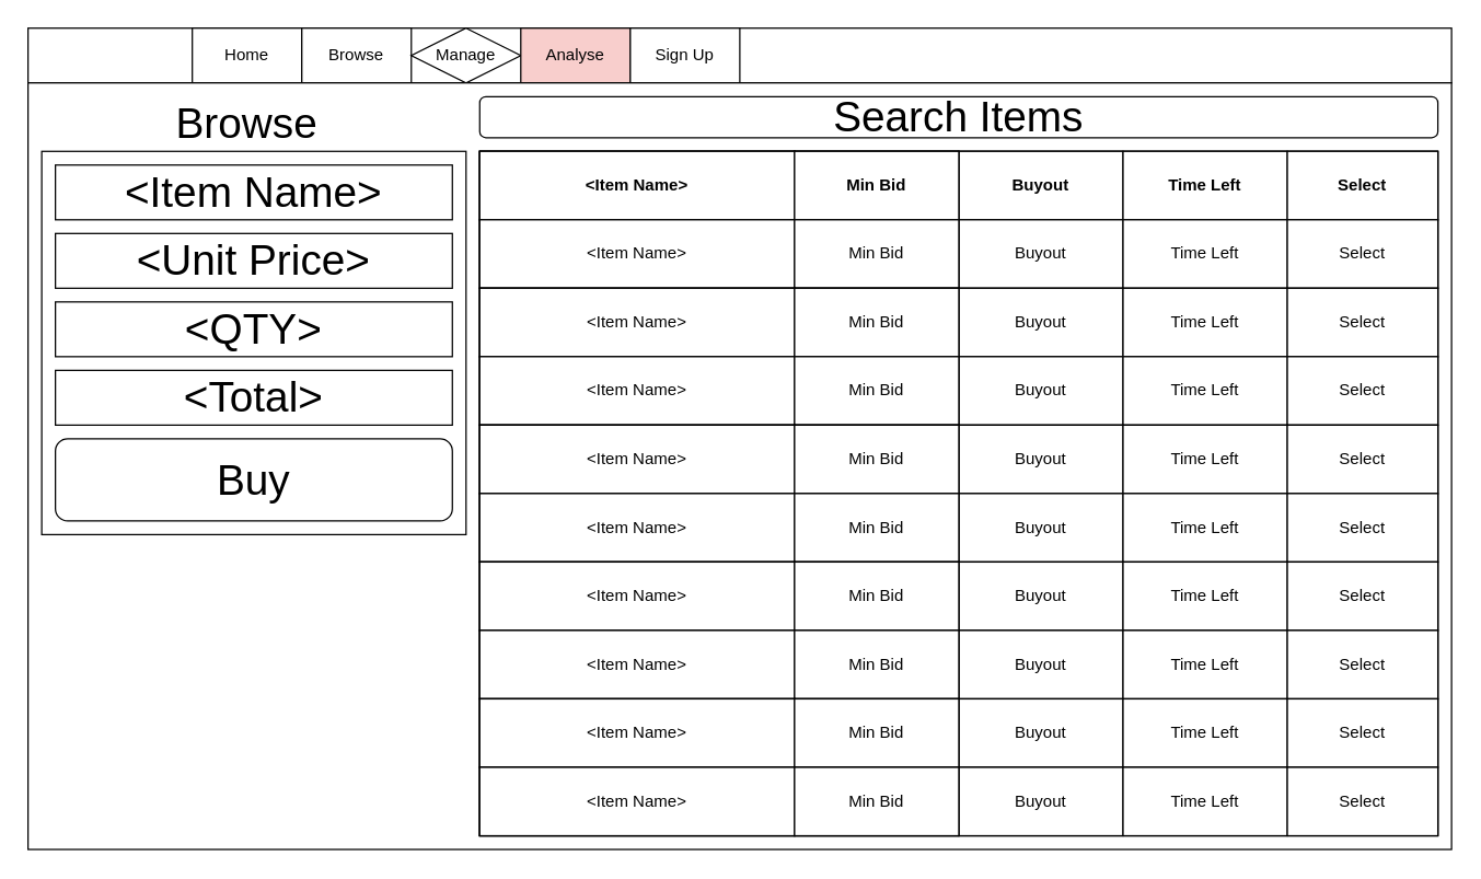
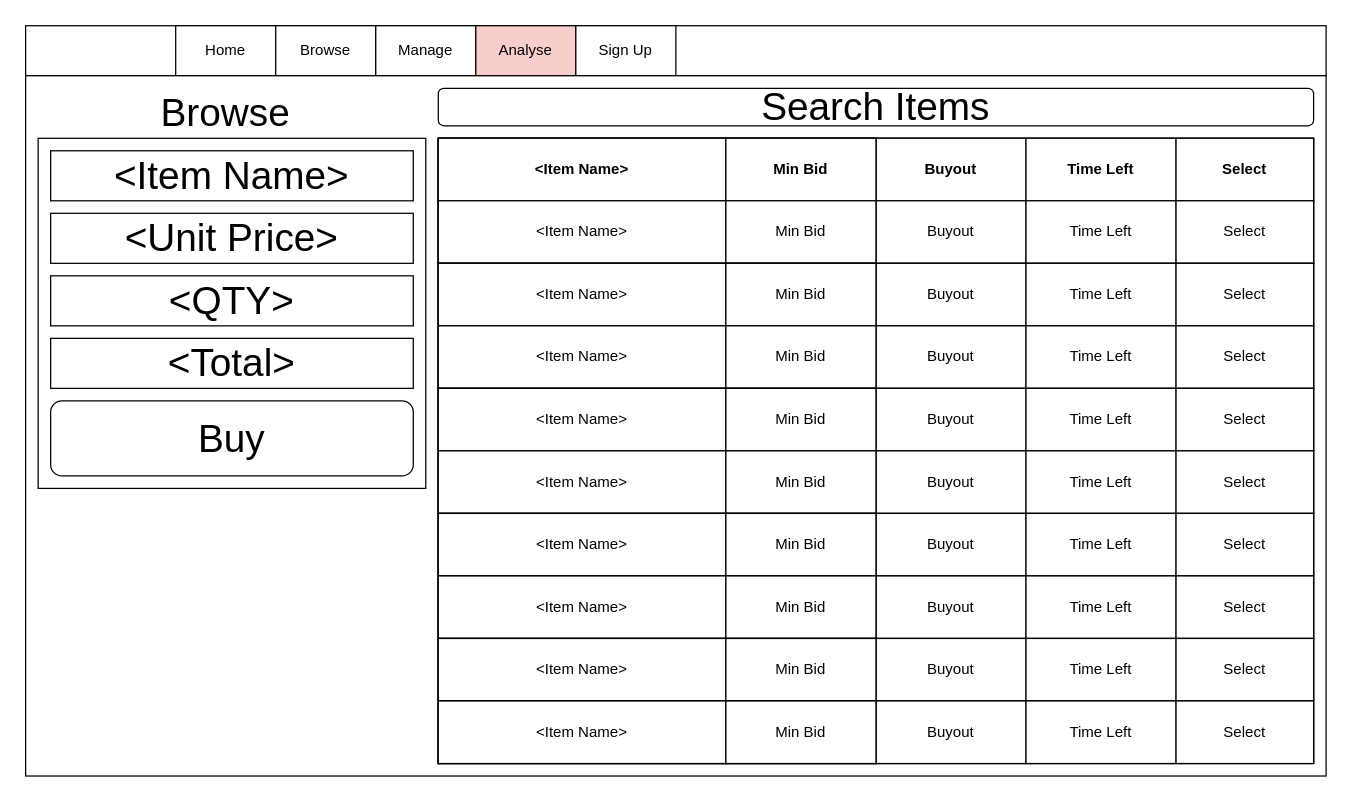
  <mxCell id="0" />
  <mxCell id="1" parent="0" />
  <mxCell id="2" value="" style="rounded=0;whiteSpace=wrap;html=1;" vertex="1" parent="1"><mxGeometry x="20" y="20" width="1040" height="40" as="geometry" /></mxCell>
  <mxCell id="3" value="Home" style="rounded=0;whiteSpace=wrap;html=1;" vertex="1" parent="1"><mxGeometry x="140" y="20" width="80" height="40" as="geometry" /></mxCell>
  <mxCell id="4" value="Browse" style="rounded=0;whiteSpace=wrap;html=1;" vertex="1" parent="1"><mxGeometry x="220" y="20" width="80" height="40" as="geometry" /></mxCell>
- <mxCell id="5" value="Manage" style="rhombus;whiteSpace=wrap;html=1;" vertex="1" parent="1"><mxGeometry x="300" y="20" width="80" height="40" as="geometry" /></mxCell>
+ <mxCell id="5" value="Manage" style="rounded=0;whiteSpace=wrap;html=1;" vertex="1" parent="1"><mxGeometry x="300" y="20" width="80" height="40" as="geometry" /></mxCell>
  <mxCell id="6" value="Analyse" style="rounded=0;whiteSpace=wrap;html=1;fillColor=#f8cecc;" vertex="1" parent="1"><mxGeometry x="380" y="20" width="80" height="40" as="geometry" /></mxCell>
  <mxCell id="7" value="Sign Up" style="rounded=0;whiteSpace=wrap;html=1;" vertex="1" parent="1"><mxGeometry x="460" y="20" width="80" height="40" as="geometry" /></mxCell>
  <mxCell id="8" value="" style="rounded=0;whiteSpace=wrap;html=1;" vertex="1" parent="1"><mxGeometry x="20" y="60" width="1040" height="560" as="geometry" /></mxCell>
  <mxCell id="9" value="" style="group" vertex="1" connectable="0" parent="1"><mxGeometry x="350" y="110" width="710" height="500" as="geometry" /></mxCell>
  <mxCell id="10" value="" style="rounded=0;whiteSpace=wrap;html=1;" vertex="1" parent="9"><mxGeometry width="700" height="500" as="geometry" /></mxCell>
  <mxCell id="11" value="" style="group" vertex="1" connectable="0" parent="9"><mxGeometry width="710" height="50" as="geometry" /></mxCell>
  <mxCell id="12" value="" style="rounded=0;whiteSpace=wrap;html=1;" vertex="1" parent="11"><mxGeometry width="700" height="50" as="geometry" /></mxCell>
  <mxCell id="13" value="&amp;lt;Item Name&amp;gt;" style="rounded=0;whiteSpace=wrap;html=1;" vertex="1" parent="11"><mxGeometry width="230" height="50" as="geometry" /></mxCell>
  <mxCell id="14" value="Min Bid" style="rounded=0;whiteSpace=wrap;html=1;" vertex="1" parent="11"><mxGeometry x="230" width="120" height="50" as="geometry" /></mxCell>
  <mxCell id="15" value="Buyout" style="rounded=0;whiteSpace=wrap;html=1;fontStyle=1" vertex="1" parent="11"><mxGeometry x="350" width="120" height="50" as="geometry" /></mxCell>
  <mxCell id="16" value="Time Left" style="rounded=0;whiteSpace=wrap;html=1;fontStyle=1" vertex="1" parent="11"><mxGeometry x="470" width="120" height="50" as="geometry" /></mxCell>
  <mxCell id="17" value="Select" style="rounded=0;whiteSpace=wrap;html=1;fontStyle=1" vertex="1" parent="11"><mxGeometry x="590" width="110" height="50" as="geometry" /></mxCell>
  <mxCell id="18" value="&amp;lt;Item Name&amp;gt;" style="rounded=0;whiteSpace=wrap;html=1;" vertex="1" parent="11"><mxGeometry width="230" height="50" as="geometry" /></mxCell>
  <mxCell id="19" value="Min Bid" style="rounded=0;whiteSpace=wrap;html=1;" vertex="1" parent="11"><mxGeometry x="230" width="120" height="50" as="geometry" /></mxCell>
  <mxCell id="20" value="&amp;lt;Item Name&amp;gt;" style="rounded=0;whiteSpace=wrap;html=1;fontStyle=1" vertex="1" parent="11"><mxGeometry width="230" height="50" as="geometry" /></mxCell>
  <mxCell id="21" value="Min Bid" style="rounded=0;whiteSpace=wrap;html=1;fontStyle=1" vertex="1" parent="11"><mxGeometry x="230" width="120" height="50" as="geometry" /></mxCell>
  <mxCell id="22" value="" style="group" vertex="1" connectable="0" parent="9"><mxGeometry y="50" width="710" height="50" as="geometry" /></mxCell>
  <mxCell id="23" value="" style="rounded=0;whiteSpace=wrap;html=1;" vertex="1" parent="22"><mxGeometry width="700" height="50" as="geometry" /></mxCell>
  <mxCell id="24" value="&amp;lt;Item Name&amp;gt;" style="rounded=0;whiteSpace=wrap;html=1;" vertex="1" parent="22"><mxGeometry width="230" height="50" as="geometry" /></mxCell>
  <mxCell id="25" value="Min Bid" style="rounded=0;whiteSpace=wrap;html=1;" vertex="1" parent="22"><mxGeometry x="230" width="120" height="50" as="geometry" /></mxCell>
  <mxCell id="26" value="Buyout" style="rounded=0;whiteSpace=wrap;html=1;" vertex="1" parent="22"><mxGeometry x="350" width="120" height="50" as="geometry" /></mxCell>
  <mxCell id="27" value="Time Left" style="rounded=0;whiteSpace=wrap;html=1;" vertex="1" parent="22"><mxGeometry x="470" width="120" height="50" as="geometry" /></mxCell>
  <mxCell id="28" value="Select" style="rounded=0;whiteSpace=wrap;html=1;" vertex="1" parent="22"><mxGeometry x="590" width="110" height="50" as="geometry" /></mxCell>
  <mxCell id="29" value="&amp;lt;Item Name&amp;gt;" style="rounded=0;whiteSpace=wrap;html=1;" vertex="1" parent="22"><mxGeometry width="230" height="50" as="geometry" /></mxCell>
  <mxCell id="30" value="Min Bid" style="rounded=0;whiteSpace=wrap;html=1;" vertex="1" parent="22"><mxGeometry x="230" width="120" height="50" as="geometry" /></mxCell>
  <mxCell id="31" value="&amp;lt;Item Name&amp;gt;" style="rounded=0;whiteSpace=wrap;html=1;" vertex="1" parent="22"><mxGeometry width="230" height="50" as="geometry" /></mxCell>
  <mxCell id="32" value="Min Bid" style="rounded=0;whiteSpace=wrap;html=1;" vertex="1" parent="22"><mxGeometry x="230" width="120" height="50" as="geometry" /></mxCell>
  <mxCell id="33" value="" style="group" vertex="1" connectable="0" parent="9"><mxGeometry y="100" width="710" height="50" as="geometry" /></mxCell>
  <mxCell id="34" value="" style="rounded=0;whiteSpace=wrap;html=1;" vertex="1" parent="33"><mxGeometry width="700" height="50" as="geometry" /></mxCell>
  <mxCell id="35" value="&amp;lt;Item Name&amp;gt;" style="rounded=0;whiteSpace=wrap;html=1;" vertex="1" parent="33"><mxGeometry width="230" height="50" as="geometry" /></mxCell>
  <mxCell id="36" value="Min Bid" style="rounded=0;whiteSpace=wrap;html=1;" vertex="1" parent="33"><mxGeometry x="230" width="120" height="50" as="geometry" /></mxCell>
  <mxCell id="37" value="Buyout" style="rounded=0;whiteSpace=wrap;html=1;" vertex="1" parent="33"><mxGeometry x="350" width="120" height="50" as="geometry" /></mxCell>
  <mxCell id="38" value="Time Left" style="rounded=0;whiteSpace=wrap;html=1;" vertex="1" parent="33"><mxGeometry x="470" width="120" height="50" as="geometry" /></mxCell>
  <mxCell id="39" value="Select" style="rounded=0;whiteSpace=wrap;html=1;" vertex="1" parent="33"><mxGeometry x="590" width="110" height="50" as="geometry" /></mxCell>
  <mxCell id="40" value="&amp;lt;Item Name&amp;gt;" style="rounded=0;whiteSpace=wrap;html=1;" vertex="1" parent="33"><mxGeometry width="230" height="50" as="geometry" /></mxCell>
  <mxCell id="41" value="Min Bid" style="rounded=0;whiteSpace=wrap;html=1;" vertex="1" parent="33"><mxGeometry x="230" width="120" height="50" as="geometry" /></mxCell>
  <mxCell id="42" value="&amp;lt;Item Name&amp;gt;" style="rounded=0;whiteSpace=wrap;html=1;" vertex="1" parent="33"><mxGeometry width="230" height="50" as="geometry" /></mxCell>
  <mxCell id="43" value="Min Bid" style="rounded=0;whiteSpace=wrap;html=1;" vertex="1" parent="33"><mxGeometry x="230" width="120" height="50" as="geometry" /></mxCell>
  <mxCell id="44" value="" style="group" vertex="1" connectable="0" parent="9"><mxGeometry y="150" width="710" height="50" as="geometry" /></mxCell>
  <mxCell id="45" value="" style="rounded=0;whiteSpace=wrap;html=1;" vertex="1" parent="44"><mxGeometry width="700" height="50" as="geometry" /></mxCell>
  <mxCell id="46" value="&amp;lt;Item Name&amp;gt;" style="rounded=0;whiteSpace=wrap;html=1;" vertex="1" parent="44"><mxGeometry width="230" height="50" as="geometry" /></mxCell>
  <mxCell id="47" value="Min Bid" style="rounded=0;whiteSpace=wrap;html=1;" vertex="1" parent="44"><mxGeometry x="230" width="120" height="50" as="geometry" /></mxCell>
  <mxCell id="48" value="Buyout" style="rounded=0;whiteSpace=wrap;html=1;" vertex="1" parent="44"><mxGeometry x="350" width="120" height="50" as="geometry" /></mxCell>
  <mxCell id="49" value="Time Left" style="rounded=0;whiteSpace=wrap;html=1;" vertex="1" parent="44"><mxGeometry x="470" width="120" height="50" as="geometry" /></mxCell>
  <mxCell id="50" value="Select" style="rounded=0;whiteSpace=wrap;html=1;" vertex="1" parent="44"><mxGeometry x="590" width="110" height="50" as="geometry" /></mxCell>
  <mxCell id="51" value="&amp;lt;Item Name&amp;gt;" style="rounded=0;whiteSpace=wrap;html=1;" vertex="1" parent="44"><mxGeometry width="230" height="50" as="geometry" /></mxCell>
  <mxCell id="52" value="Min Bid" style="rounded=0;whiteSpace=wrap;html=1;" vertex="1" parent="44"><mxGeometry x="230" width="120" height="50" as="geometry" /></mxCell>
  <mxCell id="53" value="&amp;lt;Item Name&amp;gt;" style="rounded=0;whiteSpace=wrap;html=1;" vertex="1" parent="44"><mxGeometry width="230" height="50" as="geometry" /></mxCell>
  <mxCell id="54" value="Min Bid" style="rounded=0;whiteSpace=wrap;html=1;" vertex="1" parent="44"><mxGeometry x="230" width="120" height="50" as="geometry" /></mxCell>
  <mxCell id="55" value="" style="group" vertex="1" connectable="0" parent="9"><mxGeometry y="200" width="710" height="50" as="geometry" /></mxCell>
  <mxCell id="56" value="" style="rounded=0;whiteSpace=wrap;html=1;" vertex="1" parent="55"><mxGeometry width="700" height="50" as="geometry" /></mxCell>
  <mxCell id="57" value="&amp;lt;Item Name&amp;gt;" style="rounded=0;whiteSpace=wrap;html=1;" vertex="1" parent="55"><mxGeometry width="230" height="50" as="geometry" /></mxCell>
  <mxCell id="58" value="Min Bid" style="rounded=0;whiteSpace=wrap;html=1;" vertex="1" parent="55"><mxGeometry x="230" width="120" height="50" as="geometry" /></mxCell>
  <mxCell id="59" value="Buyout" style="rounded=0;whiteSpace=wrap;html=1;" vertex="1" parent="55"><mxGeometry x="350" width="120" height="50" as="geometry" /></mxCell>
  <mxCell id="60" value="Time Left" style="rounded=0;whiteSpace=wrap;html=1;" vertex="1" parent="55"><mxGeometry x="470" width="120" height="50" as="geometry" /></mxCell>
  <mxCell id="61" value="Select" style="rounded=0;whiteSpace=wrap;html=1;" vertex="1" parent="55"><mxGeometry x="590" width="110" height="50" as="geometry" /></mxCell>
  <mxCell id="62" value="&amp;lt;Item Name&amp;gt;" style="rounded=0;whiteSpace=wrap;html=1;" vertex="1" parent="55"><mxGeometry width="230" height="50" as="geometry" /></mxCell>
  <mxCell id="63" value="Min Bid" style="rounded=0;whiteSpace=wrap;html=1;" vertex="1" parent="55"><mxGeometry x="230" width="120" height="50" as="geometry" /></mxCell>
  <mxCell id="64" value="&amp;lt;Item Name&amp;gt;" style="rounded=0;whiteSpace=wrap;html=1;" vertex="1" parent="55"><mxGeometry width="230" height="50" as="geometry" /></mxCell>
  <mxCell id="65" value="Min Bid" style="rounded=0;whiteSpace=wrap;html=1;" vertex="1" parent="55"><mxGeometry x="230" width="120" height="50" as="geometry" /></mxCell>
  <mxCell id="66" value="" style="group" vertex="1" connectable="0" parent="9"><mxGeometry y="250" width="710" height="50" as="geometry" /></mxCell>
  <mxCell id="67" value="" style="rounded=0;whiteSpace=wrap;html=1;" vertex="1" parent="66"><mxGeometry width="700" height="50" as="geometry" /></mxCell>
  <mxCell id="68" value="&amp;lt;Item Name&amp;gt;" style="rounded=0;whiteSpace=wrap;html=1;" vertex="1" parent="66"><mxGeometry width="230" height="50" as="geometry" /></mxCell>
  <mxCell id="69" value="Min Bid" style="rounded=0;whiteSpace=wrap;html=1;" vertex="1" parent="66"><mxGeometry x="230" width="120" height="50" as="geometry" /></mxCell>
  <mxCell id="70" value="Buyout" style="rounded=0;whiteSpace=wrap;html=1;" vertex="1" parent="66"><mxGeometry x="350" width="120" height="50" as="geometry" /></mxCell>
  <mxCell id="71" value="Time Left" style="rounded=0;whiteSpace=wrap;html=1;" vertex="1" parent="66"><mxGeometry x="470" width="120" height="50" as="geometry" /></mxCell>
  <mxCell id="72" value="Select" style="rounded=0;whiteSpace=wrap;html=1;" vertex="1" parent="66"><mxGeometry x="590" width="110" height="50" as="geometry" /></mxCell>
  <mxCell id="73" value="&amp;lt;Item Name&amp;gt;" style="rounded=0;whiteSpace=wrap;html=1;" vertex="1" parent="66"><mxGeometry width="230" height="50" as="geometry" /></mxCell>
  <mxCell id="74" value="Min Bid" style="rounded=0;whiteSpace=wrap;html=1;" vertex="1" parent="66"><mxGeometry x="230" width="120" height="50" as="geometry" /></mxCell>
  <mxCell id="75" value="&amp;lt;Item Name&amp;gt;" style="rounded=0;whiteSpace=wrap;html=1;" vertex="1" parent="66"><mxGeometry width="230" height="50" as="geometry" /></mxCell>
  <mxCell id="76" value="Min Bid" style="rounded=0;whiteSpace=wrap;html=1;" vertex="1" parent="66"><mxGeometry x="230" width="120" height="50" as="geometry" /></mxCell>
  <mxCell id="77" value="" style="group" vertex="1" connectable="0" parent="9"><mxGeometry y="300" width="710" height="50" as="geometry" /></mxCell>
  <mxCell id="78" value="" style="rounded=0;whiteSpace=wrap;html=1;" vertex="1" parent="77"><mxGeometry width="700" height="50" as="geometry" /></mxCell>
  <mxCell id="79" value="&amp;lt;Item Name&amp;gt;" style="rounded=0;whiteSpace=wrap;html=1;" vertex="1" parent="77"><mxGeometry width="230" height="50" as="geometry" /></mxCell>
  <mxCell id="80" value="Min Bid" style="rounded=0;whiteSpace=wrap;html=1;" vertex="1" parent="77"><mxGeometry x="230" width="120" height="50" as="geometry" /></mxCell>
  <mxCell id="81" value="Buyout" style="rounded=0;whiteSpace=wrap;html=1;" vertex="1" parent="77"><mxGeometry x="350" width="120" height="50" as="geometry" /></mxCell>
  <mxCell id="82" value="Time Left" style="rounded=0;whiteSpace=wrap;html=1;" vertex="1" parent="77"><mxGeometry x="470" width="120" height="50" as="geometry" /></mxCell>
  <mxCell id="83" value="Select" style="rounded=0;whiteSpace=wrap;html=1;" vertex="1" parent="77"><mxGeometry x="590" width="110" height="50" as="geometry" /></mxCell>
  <mxCell id="84" value="&amp;lt;Item Name&amp;gt;" style="rounded=0;whiteSpace=wrap;html=1;" vertex="1" parent="77"><mxGeometry width="230" height="50" as="geometry" /></mxCell>
  <mxCell id="85" value="Min Bid" style="rounded=0;whiteSpace=wrap;html=1;" vertex="1" parent="77"><mxGeometry x="230" width="120" height="50" as="geometry" /></mxCell>
  <mxCell id="86" value="&amp;lt;Item Name&amp;gt;" style="rounded=0;whiteSpace=wrap;html=1;" vertex="1" parent="77"><mxGeometry width="230" height="50" as="geometry" /></mxCell>
  <mxCell id="87" value="Min Bid" style="rounded=0;whiteSpace=wrap;html=1;" vertex="1" parent="77"><mxGeometry x="230" width="120" height="50" as="geometry" /></mxCell>
  <mxCell id="88" value="" style="group" vertex="1" connectable="0" parent="9"><mxGeometry y="350" width="710" height="50" as="geometry" /></mxCell>
  <mxCell id="89" value="" style="rounded=0;whiteSpace=wrap;html=1;" vertex="1" parent="88"><mxGeometry width="700" height="50" as="geometry" /></mxCell>
  <mxCell id="90" value="&amp;lt;Item Name&amp;gt;" style="rounded=0;whiteSpace=wrap;html=1;" vertex="1" parent="88"><mxGeometry width="230" height="50" as="geometry" /></mxCell>
  <mxCell id="91" value="Min Bid" style="rounded=0;whiteSpace=wrap;html=1;" vertex="1" parent="88"><mxGeometry x="230" width="120" height="50" as="geometry" /></mxCell>
  <mxCell id="92" value="Buyout" style="rounded=0;whiteSpace=wrap;html=1;" vertex="1" parent="88"><mxGeometry x="350" width="120" height="50" as="geometry" /></mxCell>
  <mxCell id="93" value="Time Left" style="rounded=0;whiteSpace=wrap;html=1;" vertex="1" parent="88"><mxGeometry x="470" width="120" height="50" as="geometry" /></mxCell>
  <mxCell id="94" value="Select" style="rounded=0;whiteSpace=wrap;html=1;" vertex="1" parent="88"><mxGeometry x="590" width="110" height="50" as="geometry" /></mxCell>
  <mxCell id="95" value="&amp;lt;Item Name&amp;gt;" style="rounded=0;whiteSpace=wrap;html=1;" vertex="1" parent="88"><mxGeometry width="230" height="50" as="geometry" /></mxCell>
  <mxCell id="96" value="Min Bid" style="rounded=0;whiteSpace=wrap;html=1;" vertex="1" parent="88"><mxGeometry x="230" width="120" height="50" as="geometry" /></mxCell>
  <mxCell id="97" value="&amp;lt;Item Name&amp;gt;" style="rounded=0;whiteSpace=wrap;html=1;" vertex="1" parent="88"><mxGeometry width="230" height="50" as="geometry" /></mxCell>
  <mxCell id="98" value="Min Bid" style="rounded=0;whiteSpace=wrap;html=1;" vertex="1" parent="88"><mxGeometry x="230" width="120" height="50" as="geometry" /></mxCell>
  <mxCell id="99" value="" style="group" vertex="1" connectable="0" parent="9"><mxGeometry y="400" width="710" height="50" as="geometry" /></mxCell>
  <mxCell id="100" value="" style="rounded=0;whiteSpace=wrap;html=1;" vertex="1" parent="99"><mxGeometry width="700" height="50" as="geometry" /></mxCell>
  <mxCell id="101" value="&amp;lt;Item Name&amp;gt;" style="rounded=0;whiteSpace=wrap;html=1;" vertex="1" parent="99"><mxGeometry width="230" height="50" as="geometry" /></mxCell>
  <mxCell id="102" value="Min Bid" style="rounded=0;whiteSpace=wrap;html=1;" vertex="1" parent="99"><mxGeometry x="230" width="120" height="50" as="geometry" /></mxCell>
  <mxCell id="103" value="Buyout" style="rounded=0;whiteSpace=wrap;html=1;" vertex="1" parent="99"><mxGeometry x="350" width="120" height="50" as="geometry" /></mxCell>
  <mxCell id="104" value="Time Left" style="rounded=0;whiteSpace=wrap;html=1;" vertex="1" parent="99"><mxGeometry x="470" width="120" height="50" as="geometry" /></mxCell>
  <mxCell id="105" value="Select" style="rounded=0;whiteSpace=wrap;html=1;" vertex="1" parent="99"><mxGeometry x="590" width="110" height="50" as="geometry" /></mxCell>
  <mxCell id="106" value="&amp;lt;Item Name&amp;gt;" style="rounded=0;whiteSpace=wrap;html=1;" vertex="1" parent="99"><mxGeometry width="230" height="50" as="geometry" /></mxCell>
  <mxCell id="107" value="Min Bid" style="rounded=0;whiteSpace=wrap;html=1;" vertex="1" parent="99"><mxGeometry x="230" width="120" height="50" as="geometry" /></mxCell>
  <mxCell id="108" value="&amp;lt;Item Name&amp;gt;" style="rounded=0;whiteSpace=wrap;html=1;" vertex="1" parent="99"><mxGeometry width="230" height="50" as="geometry" /></mxCell>
  <mxCell id="109" value="Min Bid" style="rounded=0;whiteSpace=wrap;html=1;" vertex="1" parent="99"><mxGeometry x="230" width="120" height="50" as="geometry" /></mxCell>
  <mxCell id="110" value="" style="group" vertex="1" connectable="0" parent="9"><mxGeometry y="450" width="710" height="50" as="geometry" /></mxCell>
  <mxCell id="111" value="" style="rounded=0;whiteSpace=wrap;html=1;" vertex="1" parent="110"><mxGeometry width="700" height="50" as="geometry" /></mxCell>
  <mxCell id="112" value="&amp;lt;Item Name&amp;gt;" style="rounded=0;whiteSpace=wrap;html=1;" vertex="1" parent="110"><mxGeometry width="230" height="50" as="geometry" /></mxCell>
  <mxCell id="113" value="Min Bid" style="rounded=0;whiteSpace=wrap;html=1;" vertex="1" parent="110"><mxGeometry x="230" width="120" height="50" as="geometry" /></mxCell>
  <mxCell id="114" value="Buyout" style="rounded=0;whiteSpace=wrap;html=1;" vertex="1" parent="110"><mxGeometry x="350" width="120" height="50" as="geometry" /></mxCell>
  <mxCell id="115" value="Time Left" style="rounded=0;whiteSpace=wrap;html=1;" vertex="1" parent="110"><mxGeometry x="470" width="120" height="50" as="geometry" /></mxCell>
  <mxCell id="116" value="Select" style="rounded=0;whiteSpace=wrap;html=1;" vertex="1" parent="110"><mxGeometry x="590" width="110" height="50" as="geometry" /></mxCell>
  <mxCell id="117" value="&amp;lt;Item Name&amp;gt;" style="rounded=0;whiteSpace=wrap;html=1;" vertex="1" parent="110"><mxGeometry width="230" height="50" as="geometry" /></mxCell>
  <mxCell id="118" value="Min Bid" style="rounded=0;whiteSpace=wrap;html=1;" vertex="1" parent="110"><mxGeometry x="230" width="120" height="50" as="geometry" /></mxCell>
  <mxCell id="119" value="&amp;lt;Item Name&amp;gt;" style="rounded=0;whiteSpace=wrap;html=1;" vertex="1" parent="110"><mxGeometry width="230" height="50" as="geometry" /></mxCell>
  <mxCell id="120" value="Min Bid" style="rounded=0;whiteSpace=wrap;html=1;" vertex="1" parent="110"><mxGeometry x="230" width="120" height="50" as="geometry" /></mxCell>
  <mxCell id="121" value="Browse" style="text;html=1;strokeColor=none;fillColor=none;align=center;verticalAlign=middle;whiteSpace=wrap;rounded=0;fontSize=31;" vertex="1" parent="1"><mxGeometry x="160" y="80" width="40" height="20" as="geometry" /></mxCell>
  <mxCell id="122" value="Search Items" style="rounded=1;whiteSpace=wrap;html=1;fontSize=31;" vertex="1" parent="1"><mxGeometry x="350" y="70" width="700" height="30" as="geometry" /></mxCell>
  <mxCell id="123" value="" style="group" vertex="1" connectable="0" parent="1"><mxGeometry x="30" y="110" width="310" height="280" as="geometry" /></mxCell>
  <mxCell id="124" value="" style="rounded=0;whiteSpace=wrap;html=1;" vertex="1" parent="123"><mxGeometry width="310" height="280" as="geometry" /></mxCell>
  <mxCell id="125" value="&amp;lt;Item Name&amp;gt;" style="rounded=0;whiteSpace=wrap;html=1;fontSize=31;" vertex="1" parent="123"><mxGeometry x="10" y="10" width="290" height="40" as="geometry" /></mxCell>
  <mxCell id="126" value="&amp;lt;Unit Price&amp;gt;" style="rounded=0;whiteSpace=wrap;html=1;fontSize=31;" vertex="1" parent="123"><mxGeometry x="10" y="60" width="290" height="40" as="geometry" /></mxCell>
  <mxCell id="127" value="&amp;lt;QTY&amp;gt;" style="rounded=0;whiteSpace=wrap;html=1;fontSize=31;" vertex="1" parent="123"><mxGeometry x="10" y="110" width="290" height="40" as="geometry" /></mxCell>
  <mxCell id="128" value="&amp;lt;Total&amp;gt;" style="rounded=0;whiteSpace=wrap;html=1;fontSize=31;" vertex="1" parent="123"><mxGeometry x="10" y="160" width="290" height="40" as="geometry" /></mxCell>
  <mxCell id="129" value="Buy" style="rounded=1;whiteSpace=wrap;html=1;fontSize=31;" vertex="1" parent="123"><mxGeometry x="10" y="210" width="290" height="60" as="geometry" /></mxCell>
